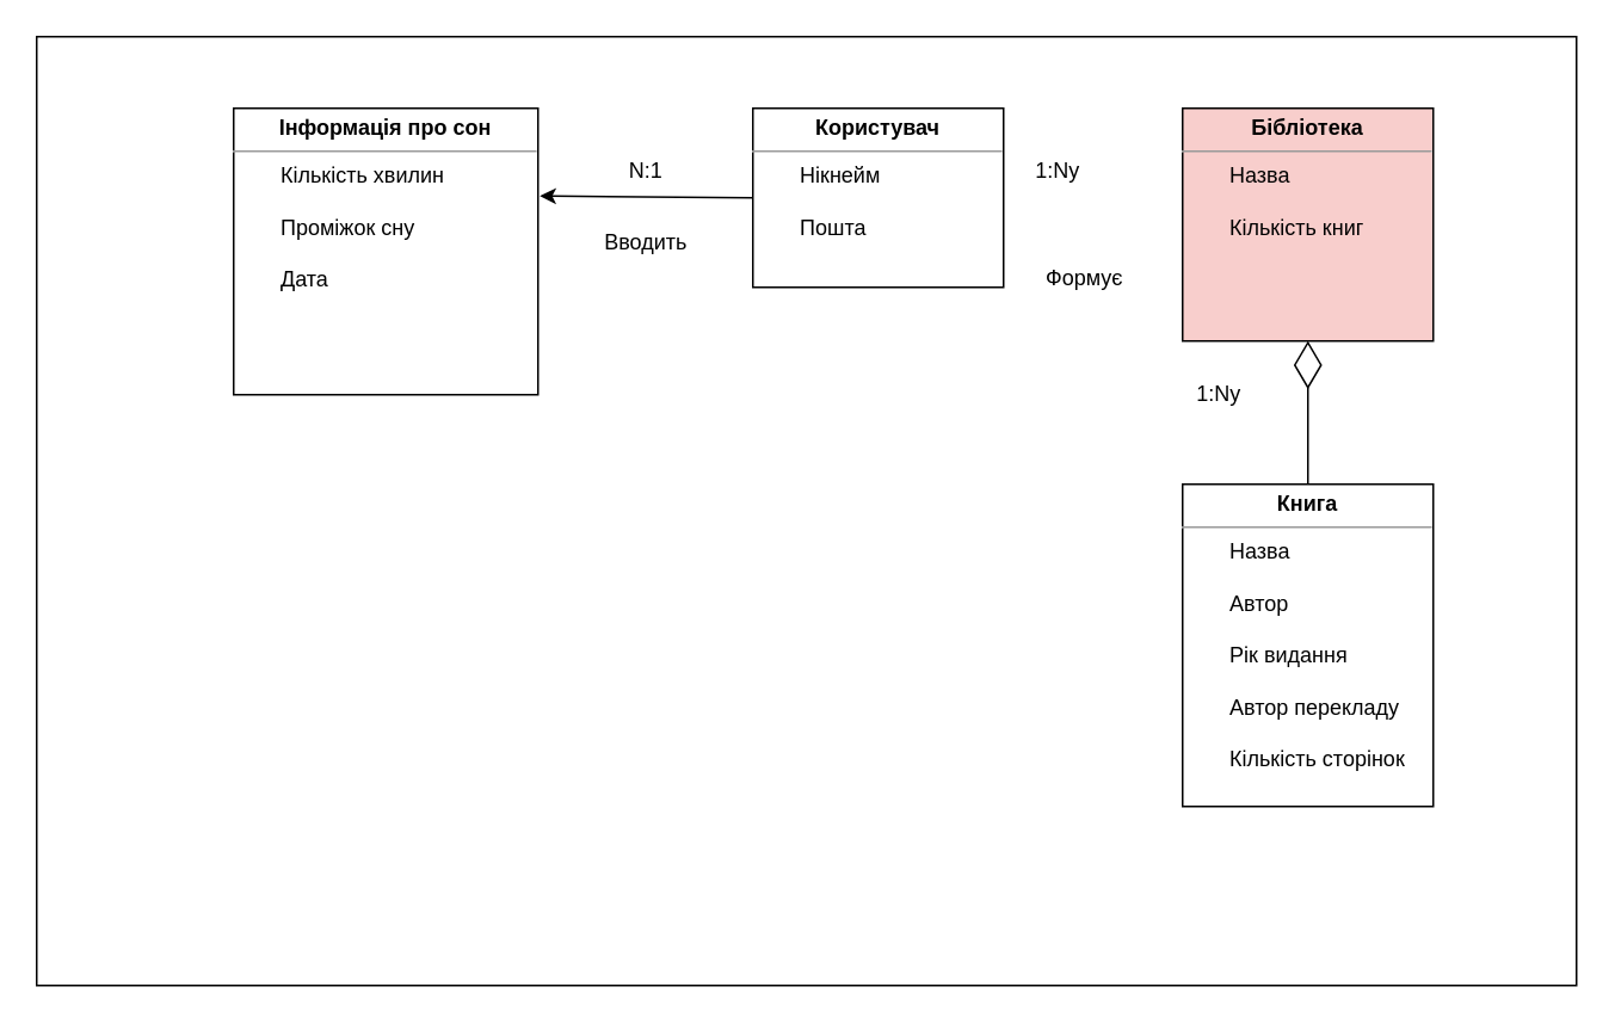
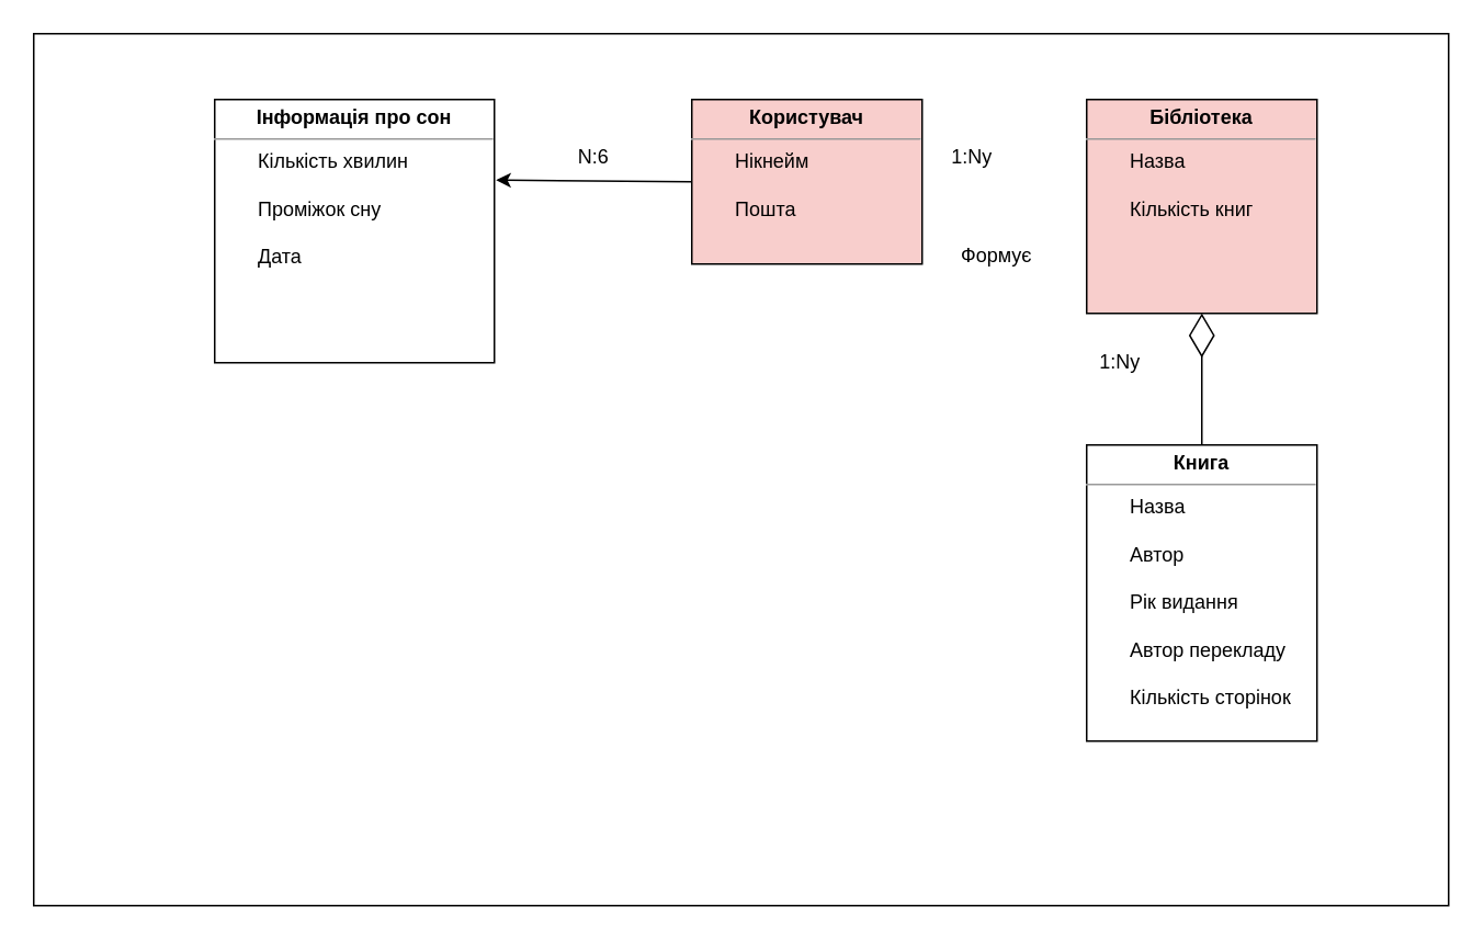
  <mxCell id="0" />
  <mxCell id="1" parent="0" />
  <mxCell id="2" value="" style="rounded=0;whiteSpace=wrap;html=1;" vertex="1" parent="1"><mxGeometry x="20" y="20" width="860" height="530" as="geometry" /></mxCell>
- <mxCell id="3" value="&lt;p style=&quot;margin:0px;margin-top:4px;text-align:center;&quot;&gt;&lt;b&gt;Користувач&lt;/b&gt;&lt;/p&gt;&lt;hr size=&quot;1&quot;&gt;&lt;div style=&quot;height:2px;&quot;&gt;&lt;span style=&quot;white-space: pre;&quot;&gt;&#09;&lt;/span&gt;Нікнейм&lt;br&gt;&lt;span style=&quot;white-space: pre;&quot;&gt;&#09;&lt;/span&gt;&lt;br&gt;&lt;span style=&quot;white-space: pre;&quot;&gt;&#09;&lt;/span&gt;Пошта&lt;br&gt;&lt;br&gt;&lt;span style=&quot;white-space: pre;&quot;&gt;&#09;&lt;/span&gt;&lt;br&gt;&lt;/div&gt;&lt;div style=&quot;height:2px;&quot;&gt;&lt;br&gt;&lt;/div&gt;" style="verticalAlign=top;align=left;overflow=fill;fontSize=12;fontFamily=Helvetica;html=1;" parent="1" vertex="1"><mxGeometry x="420" y="60" width="140" height="100" as="geometry" /></mxCell>
+ <mxCell id="3" value="&lt;p style=&quot;margin:0px;margin-top:4px;text-align:center;&quot;&gt;&lt;b&gt;Користувач&lt;/b&gt;&lt;/p&gt;&lt;hr size=&quot;1&quot;&gt;&lt;div style=&quot;height:2px;&quot;&gt;&lt;span style=&quot;white-space: pre;&quot;&gt;&#09;&lt;/span&gt;Нікнейм&lt;br&gt;&lt;span style=&quot;white-space: pre;&quot;&gt;&#09;&lt;/span&gt;&lt;br&gt;&lt;span style=&quot;white-space: pre;&quot;&gt;&#09;&lt;/span&gt;Пошта&lt;br&gt;&lt;br&gt;&lt;span style=&quot;white-space: pre;&quot;&gt;&#09;&lt;/span&gt;&lt;br&gt;&lt;/div&gt;&lt;div style=&quot;height:2px;&quot;&gt;&lt;br&gt;&lt;/div&gt;" style="verticalAlign=top;align=left;overflow=fill;fontSize=12;fontFamily=Helvetica;html=1;fillColor=#f8cecc;" parent="1" vertex="1"><mxGeometry x="420" y="60" width="140" height="100" as="geometry" /></mxCell>
  <mxCell id="4" value="&lt;p style=&quot;margin:0px;margin-top:4px;text-align:center;&quot;&gt;&lt;b&gt;Бібліотека&lt;/b&gt;&lt;/p&gt;&lt;hr size=&quot;1&quot;&gt;&lt;div style=&quot;height:2px;&quot;&gt;&lt;span style=&quot;white-space: pre;&quot;&gt;&#09;&lt;/span&gt;Назва&lt;br&gt;&lt;br&gt;&lt;span style=&quot;white-space: pre;&quot;&gt;&#09;&lt;/span&gt;Кількість книг&lt;br&gt;&lt;br&gt;&lt;span style=&quot;white-space: pre;&quot;&gt;&#09;&lt;/span&gt;&lt;br&gt;&lt;/div&gt;" style="verticalAlign=top;align=left;overflow=fill;fontSize=12;fontFamily=Helvetica;html=1;fillColor=#f8cecc;" parent="1" vertex="1"><mxGeometry x="660" y="60" width="140" height="130" as="geometry" /></mxCell>
  <mxCell id="5" value="&lt;p style=&quot;margin:0px;margin-top:4px;text-align:center;&quot;&gt;&lt;b&gt;Книга&lt;/b&gt;&lt;/p&gt;&lt;hr size=&quot;1&quot;&gt;&lt;div style=&quot;height:2px;&quot;&gt;&lt;span style=&quot;white-space: pre;&quot;&gt;&#09;&lt;/span&gt;Назва&lt;br&gt;&lt;br&gt;&lt;span style=&quot;white-space: pre;&quot;&gt;&#09;&lt;/span&gt;Автор&lt;br&gt;&lt;br&gt;&lt;span style=&quot;white-space: pre;&quot;&gt;&#09;&lt;/span&gt;Рік видання&lt;br&gt;&lt;br&gt;&lt;span style=&quot;white-space: pre;&quot;&gt;&#09;&lt;/span&gt;Автор перекладу&lt;br&gt;&lt;br&gt;&lt;span style=&quot;white-space: pre;&quot;&gt;&#09;&lt;/span&gt;Кількість сторінок&lt;br&gt;&lt;br&gt;&lt;/div&gt;" style="verticalAlign=top;align=left;overflow=fill;fontSize=12;fontFamily=Helvetica;html=1;" parent="1" vertex="1"><mxGeometry x="660" y="270" width="140" height="180" as="geometry" /></mxCell>
  <mxCell id="6" value="&lt;p style=&quot;margin:0px;margin-top:4px;text-align:center;&quot;&gt;&lt;b&gt;Інформація про сон&lt;/b&gt;&lt;/p&gt;&lt;hr size=&quot;1&quot;&gt;&lt;div style=&quot;height:2px;&quot;&gt;&lt;span style=&quot;white-space: pre;&quot;&gt;&#09;&lt;/span&gt;Кількість хвилин&lt;br&gt;&lt;br&gt;&lt;span style=&quot;white-space: pre;&quot;&gt;&#09;&lt;/span&gt;Проміжок сну&lt;br&gt;&lt;br&gt;&lt;span style=&quot;white-space: pre;&quot;&gt;&#09;&lt;/span&gt;Дата&lt;br&gt;&lt;/div&gt;" style="verticalAlign=top;align=left;overflow=fill;fontSize=12;fontFamily=Helvetica;html=1;" parent="1" vertex="1"><mxGeometry x="130" y="60" width="170" height="160" as="geometry" /></mxCell>
  <mxCell id="7" value="1:Nу" style="text;html=1;align=center;verticalAlign=middle;resizable=0;points=[];autosize=1;strokeColor=none;fillColor=none;" parent="1" vertex="1"><mxGeometry x="655" y="205" width="50" height="30" as="geometry" /></mxCell>
  <mxCell id="8" value="1:Nу" style="text;html=1;align=center;verticalAlign=middle;resizable=0;points=[];autosize=1;strokeColor=none;fillColor=none;" parent="1" vertex="1"><mxGeometry x="565" y="80" width="50" height="30" as="geometry" /></mxCell>
- <mxCell id="9" value="N:1" style="text;html=1;align=center;verticalAlign=middle;resizable=0;points=[];autosize=1;strokeColor=none;fillColor=none;" parent="1" vertex="1"><mxGeometry x="340" y="80" width="40" height="30" as="geometry" /></mxCell>
+ <mxCell id="9" value="N:6" style="text;html=1;align=center;verticalAlign=middle;resizable=0;points=[];autosize=1;strokeColor=none;fillColor=none;" parent="1" vertex="1"><mxGeometry x="340" y="80" width="40" height="30" as="geometry" /></mxCell>
  <mxCell id="10" value="" style="endArrow=classic;html=1;rounded=0;exitX=0;exitY=0.5;exitDx=0;exitDy=0;entryX=1.006;entryY=0.306;entryDx=0;entryDy=0;entryPerimeter=0;" parent="1" source="3" target="6" edge="1"><mxGeometry width="50" height="50" relative="1" as="geometry"><mxPoint x="570" y="120" as="sourcePoint" /><mxPoint x="647.06" y="122" as="targetPoint" /></mxGeometry></mxCell>
- <mxCell id="11" value="Вводить" style="text;html=1;align=center;verticalAlign=middle;resizable=0;points=[];autosize=1;strokeColor=none;fillColor=none;" parent="1" vertex="1"><mxGeometry x="325" y="120" width="70" height="30" as="geometry" /></mxCell>
  <mxCell id="12" value="Формує" style="text;html=1;align=center;verticalAlign=middle;resizable=0;points=[];autosize=1;strokeColor=none;fillColor=none;" parent="1" vertex="1"><mxGeometry x="570" y="140" width="70" height="30" as="geometry" /></mxCell>
  <mxCell id="13" value="" style="endArrow=diamondThin;endFill=0;endSize=24;html=1;rounded=0;entryX=0.5;entryY=1;entryDx=0;entryDy=0;exitX=0.5;exitY=0;exitDx=0;exitDy=0;" parent="1" source="5" target="4" edge="1"><mxGeometry width="160" relative="1" as="geometry"><mxPoint x="450" y="220" as="sourcePoint" /><mxPoint x="610" y="220" as="targetPoint" /></mxGeometry></mxCell>
